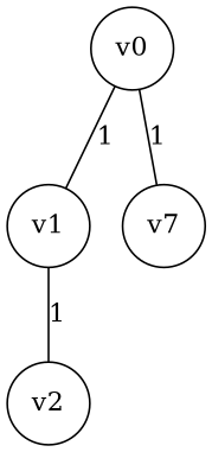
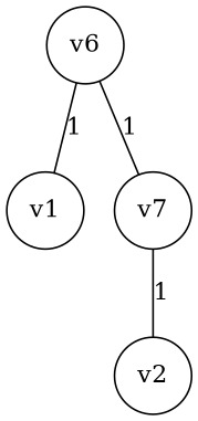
  graph {
    node [shape=circle]
-   n1 [label=v0]
+   n1 [label=v6]
    n2 [label=v1]
    n3 [label=v7]
    n4 [label=v2]
    n1 -- n2 [label=1]
    n1 -- n3 [label=1]
-   n2 -- n4 [label=1]
+   n3 -- n4 [label=1]
  }
